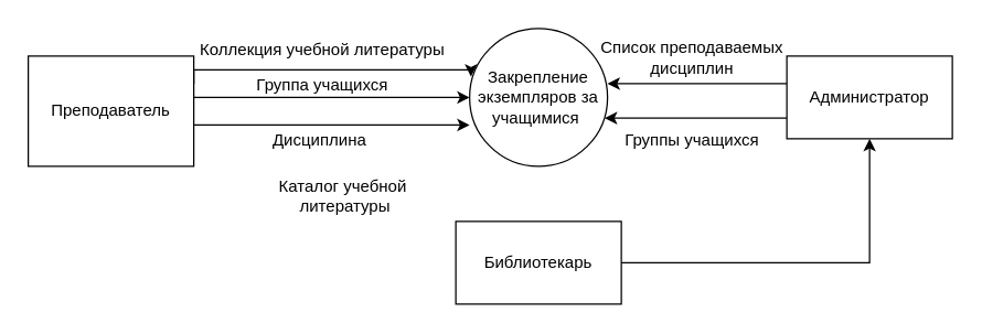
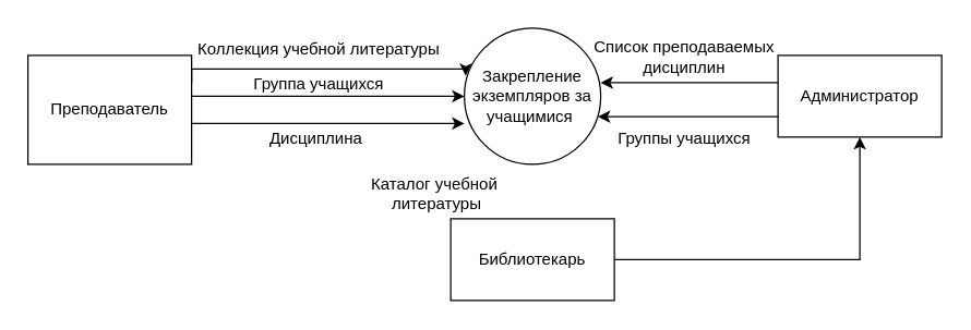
  <mxCell id="0" />
  <mxCell id="1" parent="0" />
  <mxCell id="2" value="" style="edgeStyle=orthogonalEdgeStyle;rounded=0;orthogonalLoop=1;jettySize=auto;html=1;entryX=0;entryY=0.5;entryDx=0;entryDy=0;" edge="1" parent="1" source="8" target="16"><mxGeometry relative="1" as="geometry"><mxPoint x="220" y="70" as="targetPoint" /><Array as="points"><mxPoint x="230" y="70" /><mxPoint x="230" y="70" /></Array></mxGeometry></mxCell>
  <mxCell id="3" value="Группа учащихся" style="text;html=1;resizable=0;points=[];align=center;verticalAlign=middle;labelBackgroundColor=#ffffff;" vertex="1" connectable="0" parent="2"><mxGeometry x="-0.224" y="-4" relative="1" as="geometry"><mxPoint x="14" y="-14" as="offset" /></mxGeometry></mxCell>
  <mxCell id="4" value="" style="edgeStyle=orthogonalEdgeStyle;rounded=0;orthogonalLoop=1;jettySize=auto;html=1;entryX=0;entryY=0.7;entryDx=0;entryDy=0;entryPerimeter=0;" edge="1" parent="1" source="8" target="16"><mxGeometry relative="1" as="geometry"><mxPoint x="220" y="70" as="targetPoint" /><Array as="points"><mxPoint x="240" y="90" /><mxPoint x="240" y="90" /></Array></mxGeometry></mxCell>
  <mxCell id="5" value="Дисциплина" style="text;html=1;resizable=0;points=[];align=center;verticalAlign=middle;labelBackgroundColor=#ffffff;" vertex="1" connectable="0" parent="4"><mxGeometry x="-0.329" y="3" relative="1" as="geometry"><mxPoint x="23" y="13" as="offset" /></mxGeometry></mxCell>
  <mxCell id="6" style="edgeStyle=orthogonalEdgeStyle;rounded=0;orthogonalLoop=1;jettySize=auto;html=1;exitX=1;exitY=0.25;exitDx=0;exitDy=0;entryX=0.01;entryY=0.35;entryDx=0;entryDy=0;entryPerimeter=0;" edge="1" parent="1" source="8" target="16"><mxGeometry relative="1" as="geometry"><Array as="points"><mxPoint x="140" y="50" /><mxPoint x="341" y="50" /></Array></mxGeometry></mxCell>
  <mxCell id="7" value="Коллекция учебной литературы" style="text;html=1;resizable=0;points=[];align=center;verticalAlign=middle;labelBackgroundColor=#ffffff;" vertex="1" connectable="0" parent="6"><mxGeometry x="-0.713" relative="1" as="geometry"><mxPoint x="71" y="-15" as="offset" /></mxGeometry></mxCell>
  <mxCell id="8" value="Преподаватель" style="rounded=0;whiteSpace=wrap;html=1;" vertex="1" parent="1"><mxGeometry x="20" y="40" width="120" height="80" as="geometry" /></mxCell>
  <mxCell id="9" value="" style="edgeStyle=orthogonalEdgeStyle;rounded=0;orthogonalLoop=1;jettySize=auto;html=1;" edge="1" parent="1" source="10" target="15"><mxGeometry relative="1" as="geometry" /></mxCell>
  <mxCell id="10" value="Библиотекарь" style="rounded=0;whiteSpace=wrap;html=1;" vertex="1" parent="1"><mxGeometry x="330" y="160" width="120" height="60" as="geometry" /></mxCell>
  <mxCell id="11" value="" style="edgeStyle=orthogonalEdgeStyle;rounded=0;orthogonalLoop=1;jettySize=auto;html=1;entryX=1;entryY=0.4;entryDx=0;entryDy=0;entryPerimeter=0;" edge="1" parent="1" source="15" target="16"><mxGeometry relative="1" as="geometry"><mxPoint x="490" y="60" as="targetPoint" /><Array as="points"><mxPoint x="540" y="60" /><mxPoint x="540" y="60" /></Array></mxGeometry></mxCell>
  <mxCell id="12" value="Список преподаваемых &lt;br&gt;дисциплин" style="text;html=1;resizable=0;points=[];align=center;verticalAlign=middle;labelBackgroundColor=#ffffff;" vertex="1" connectable="0" parent="11"><mxGeometry x="-0.236" y="-4" relative="1" as="geometry"><mxPoint x="-20" y="-16" as="offset" /></mxGeometry></mxCell>
  <mxCell id="13" style="edgeStyle=orthogonalEdgeStyle;rounded=0;orthogonalLoop=1;jettySize=auto;html=1;exitX=0;exitY=0.75;exitDx=0;exitDy=0;entryX=0.98;entryY=0.65;entryDx=0;entryDy=0;entryPerimeter=0;" edge="1" parent="1" source="15" target="16"><mxGeometry relative="1" as="geometry" /></mxCell>
  <mxCell id="14" value="Группы учащихся" style="text;html=1;resizable=0;points=[];align=center;verticalAlign=middle;labelBackgroundColor=#ffffff;" vertex="1" connectable="0" parent="13"><mxGeometry x="0.182" y="-1" relative="1" as="geometry"><mxPoint x="8" y="16" as="offset" /></mxGeometry></mxCell>
  <mxCell id="15" value="Администратор&lt;br&gt;" style="rounded=0;whiteSpace=wrap;html=1;" vertex="1" parent="1"><mxGeometry x="570" y="40" width="120" height="60" as="geometry" /></mxCell>
  <mxCell id="16" value="Закрепление экземпляров за учащимися&amp;nbsp;" style="ellipse;whiteSpace=wrap;html=1;aspect=fixed;" vertex="1" parent="1"><mxGeometry x="340" y="20" width="100" height="100" as="geometry" /></mxCell>
- <mxCell id="17" value="Каталог учебной&lt;br&gt;&lt;div style=&quot;text-align: center&quot;&gt;&lt;span&gt;&amp;nbsp;литературы&lt;/span&gt;&lt;/div&gt;" style="text;html=1;resizable=0;points=[];autosize=1;align=left;verticalAlign=top;spacingTop=-4;" vertex="1" parent="1"><mxGeometry x="200" y="125" width="110" height="30" as="geometry" /></mxCell>
+ <mxCell id="17" value="Каталог учебной&lt;br&gt;&lt;div style=&quot;text-align: center&quot;&gt;&lt;span&gt;&amp;nbsp;литературы&lt;/span&gt;&lt;/div&gt;" style="text;html=1;resizable=0;points=[];autosize=1;align=left;verticalAlign=top;spacingTop=-4;" vertex="1" parent="1"><mxGeometry x="270" y="125" width="110" height="30" as="geometry" /></mxCell>
